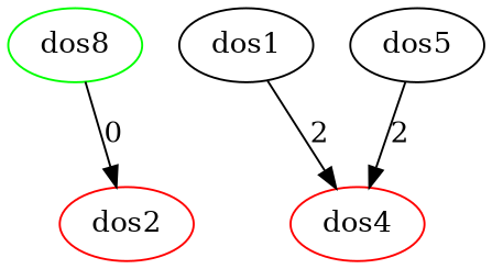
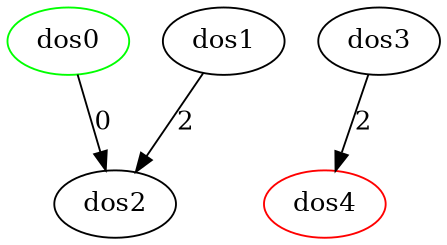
  digraph {
    node [color=red]
-   n1 [color=green label=dos8]
-   n2 [label=dos2]
+   n1 [color=green label=dos0]
+   n2 [color=black label=dos2]
    n3 [label=dos4]
    n4 [color=black label=dos1]
-   n5 [color=black label=dos5]
+   n5 [color=black label=dos3]
    n1 -> n2 [label=0]
-   n4 -> n3 [label=2]
+   n4 -> n2 [label=2]
    n5 -> n3 [label=2]
  }
